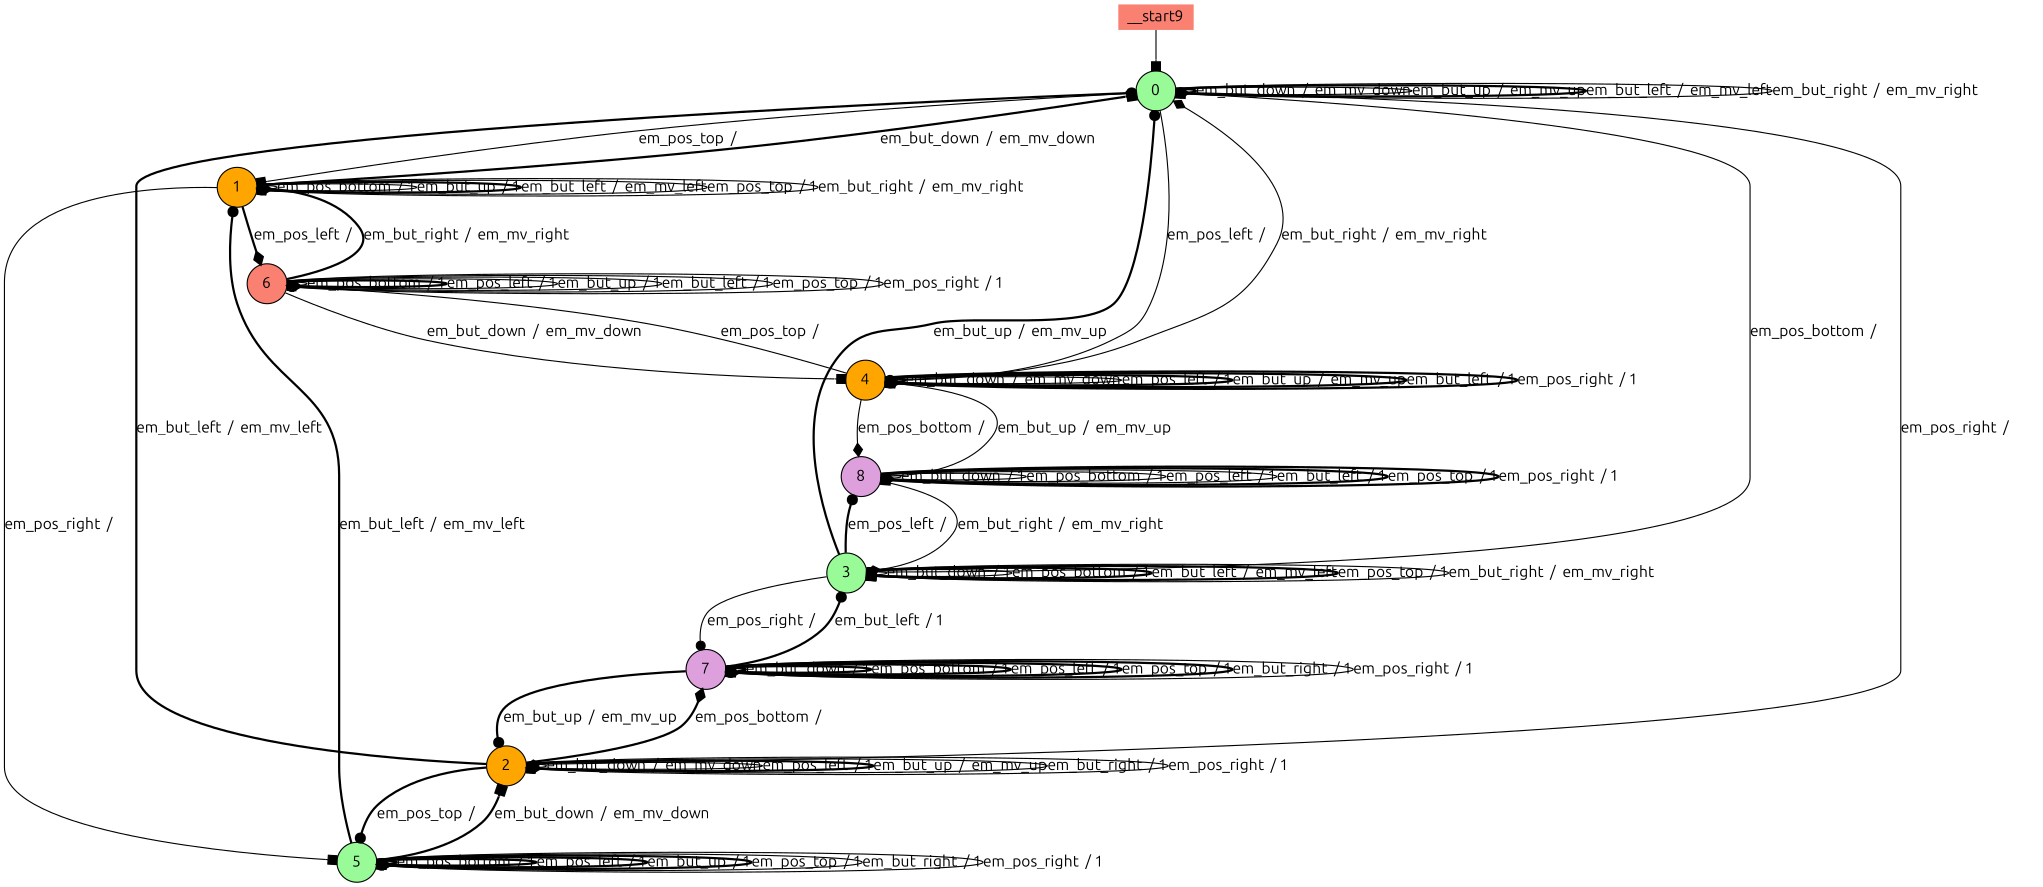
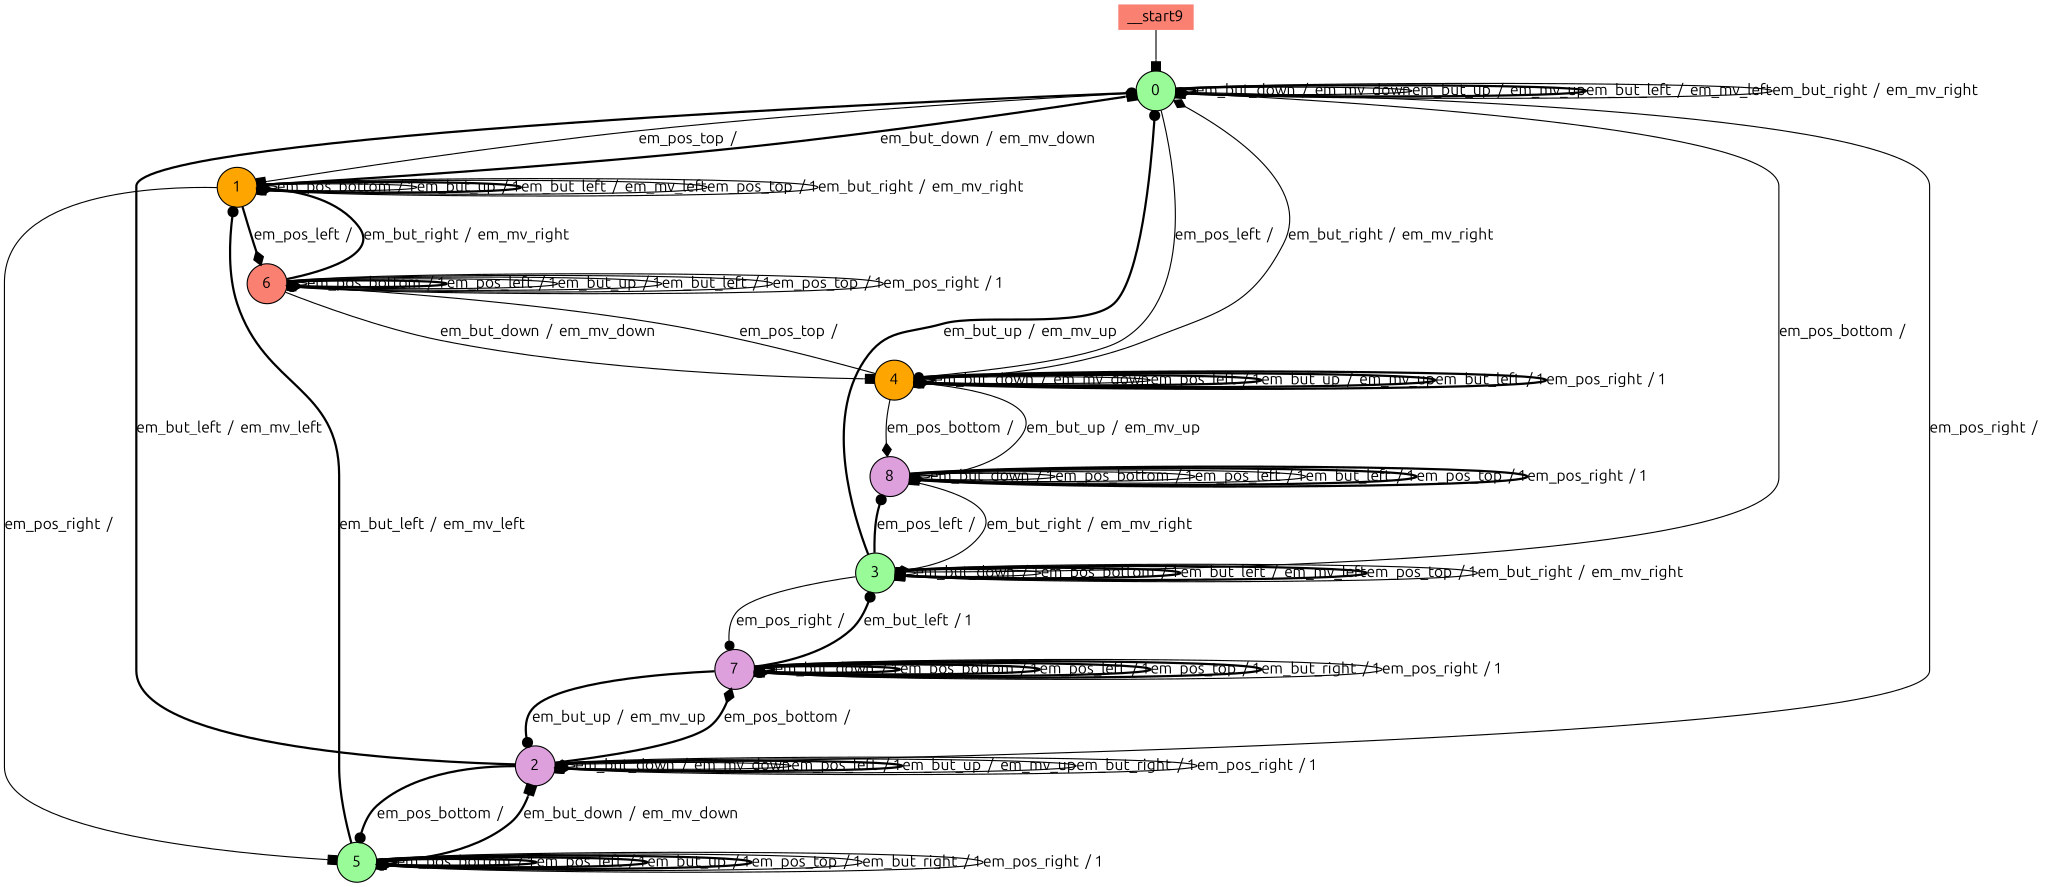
  digraph {
    fontname=Ubuntu
    node [fillcolor=palegreen fontname=Ubuntu shape=circle style=filled]
    edge [arrowhead=dot fontname=Ubuntu style=solid]
    n1 [label=0]
    n2 [fillcolor=orange label=1]
-   n3 [fillcolor=orange label=2]
+   n3 [fillcolor=plum label=2]
    n4 [label=3]
    n5 [fillcolor=orange label=4]
    n6 [label=5]
    n7 [fillcolor=salmon label=6]
    n8 [fillcolor=plum label=7]
    n9 [fillcolor=plum label=8]
    n10 [fillcolor=salmon height=0 label=__start9 shape=none width=0]
    n1 -> n1 [label="em_but_down  /  em_mv_down" style=bold]
    n1 -> n1 [arrowhead=diamond label="em_but_up  /  em_mv_up"]
    n1 -> n1 [arrowhead=box label="em_but_left  /  em_mv_left" style=bold]
    n1 -> n1 [label="em_but_right  /  em_mv_right"]
    n1 -> n2 [arrowhead=box label="em_pos_top  /  "]
    n1 -> n3 [arrowhead=diamond label="em_pos_right  /  "]
    n1 -> n4 [arrowhead=box label="em_pos_bottom  /  "]
    n1 -> n5 [label="em_pos_left  /  "]
    n2 -> n1 [arrowhead=box label="em_but_down  /  em_mv_down" style=bold]
    n2 -> n2 [label="em_pos_bottom  / 1"]
    n2 -> n2 [arrowhead=box label="em_but_up  / 1"]
    n2 -> n2 [label="em_but_left  /  em_mv_left" style=bold]
    n2 -> n2 [arrowhead=diamond label="em_pos_top  / 1"]
    n2 -> n2 [arrowhead=box label="em_but_right  /  em_mv_right"]
    n2 -> n6 [arrowhead=box label="em_pos_right  /  "]
    n2 -> n7 [arrowhead=diamond label="em_pos_left  /  " style=bold]
    n3 -> n1 [label="em_but_left  /  em_mv_left" style=bold]
    n3 -> n3 [arrowhead=diamond label="em_but_down  /  em_mv_down"]
    n3 -> n3 [label="em_pos_left  / 1"]
    n3 -> n3 [arrowhead=diamond label="em_but_up  /  em_mv_up" style=bold]
    n3 -> n3 [arrowhead=box label="em_but_right  / 1"]
    n3 -> n3 [arrowhead=box label="em_pos_right  / 1"]
-   n3 -> n6 [label="em_pos_top  /  " style=bold]
+   n3 -> n6 [label="em_pos_bottom  /  " style=bold]
    n3 -> n8 [arrowhead=diamond label="em_pos_bottom  /  " style=bold]
    n4 -> n1 [label="em_but_up  /  em_mv_up" style=bold]
    n4 -> n4 [arrowhead=box label="em_but_down  / 1"]
    n4 -> n4 [arrowhead=box label="em_pos_bottom  / 1"]
    n4 -> n4 [arrowhead=box label="em_but_left  /  em_mv_left" style=bold]
    n4 -> n4 [arrowhead=box label="em_pos_top  / 1" style=bold]
    n4 -> n4 [arrowhead=box label="em_but_right  /  em_mv_right"]
    n4 -> n8 [label="em_pos_right  /  "]
    n4 -> n9 [label="em_pos_left  /  " style=bold]
    n5 -> n1 [arrowhead=diamond label="em_but_right  /  em_mv_right"]
    n5 -> n5 [arrowhead=box label="em_but_down  /  em_mv_down" style=bold]
    n5 -> n5 [arrowhead=diamond label="em_pos_left  / 1"]
    n5 -> n5 [arrowhead=diamond label="em_but_up  /  em_mv_up" style=bold]
    n5 -> n5 [arrowhead=box label="em_but_left  / 1" style=bold]
    n5 -> n5 [label="em_pos_right  / 1" style=bold]
    n5 -> n7 [arrowhead=diamond label="em_pos_top  /  "]
    n5 -> n9 [arrowhead=diamond label="em_pos_bottom  /  "]
    n6 -> n2 [label="em_but_left  /  em_mv_left" style=bold]
    n6 -> n3 [arrowhead=box label="em_but_down  /  em_mv_down" style=bold]
    n6 -> n6 [label="em_pos_bottom  / 1" style=bold]
    n6 -> n6 [arrowhead=box label="em_pos_left  / 1" style=bold]
    n6 -> n6 [arrowhead=diamond label="em_but_up  / 1" style=bold]
    n6 -> n6 [label="em_pos_top  / 1" style=bold]
    n6 -> n6 [arrowhead=diamond label="em_but_right  / 1"]
    n6 -> n6 [label="em_pos_right  / 1"]
    n7 -> n2 [arrowhead=diamond label="em_but_right  /  em_mv_right" style=bold]
    n7 -> n5 [arrowhead=box label="em_but_down  /  em_mv_down"]
    n7 -> n7 [arrowhead=box label="em_pos_bottom  / 1"]
    n7 -> n7 [arrowhead=diamond label="em_pos_left  / 1" style=bold]
    n7 -> n7 [arrowhead=box label="em_but_up  / 1"]
    n7 -> n7 [label="em_but_left  / 1"]
    n7 -> n7 [arrowhead=diamond label="em_pos_top  / 1"]
    n7 -> n7 [label="em_pos_right  / 1"]
    n8 -> n3 [label="em_but_up  /  em_mv_up" style=bold]
    n8 -> n4 [label="em_but_left  / 1" style=bold]
    n8 -> n8 [arrowhead=box label="em_but_down  / 1" style=bold]
    n8 -> n8 [label="em_pos_bottom  / 1" style=bold]
    n8 -> n8 [arrowhead=box label="em_pos_left  / 1" style=bold]
    n8 -> n8 [label="em_pos_top  / 1" style=bold]
    n8 -> n8 [label="em_but_right  / 1" style=bold]
    n8 -> n8 [arrowhead=diamond label="em_pos_right  / 1"]
    n9 -> n4 [arrowhead=diamond label="em_but_right  /  em_mv_right"]
    n9 -> n5 [label="em_but_up  /  em_mv_up"]
    n9 -> n9 [label="em_but_down  / 1"]
    n9 -> n9 [label="em_pos_bottom  / 1"]
    n9 -> n9 [arrowhead=diamond label="em_pos_left  / 1"]
    n9 -> n9 [label="em_but_left  / 1"]
    n9 -> n9 [label="em_pos_top  / 1" style=bold]
    n9 -> n9 [arrowhead=box label="em_pos_right  / 1" style=bold]
    n10 -> n1 [arrowhead=box]
  }
